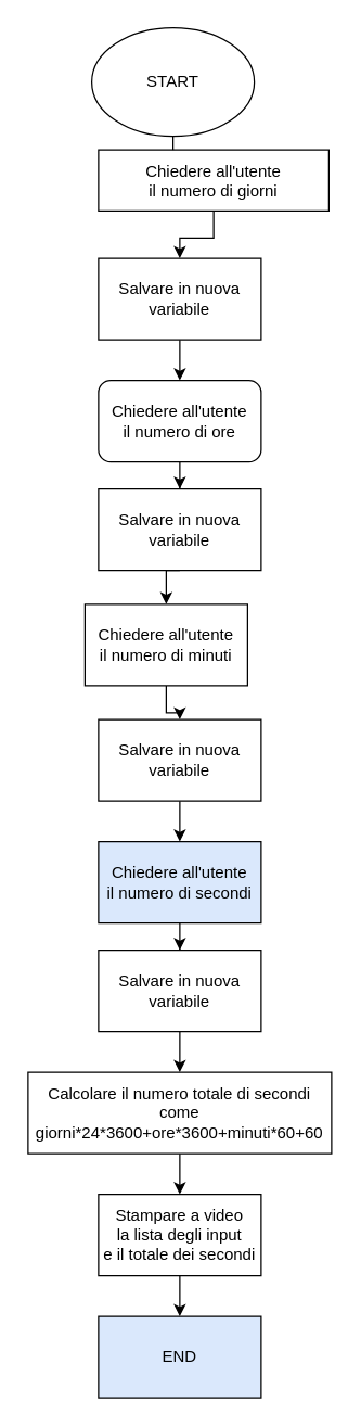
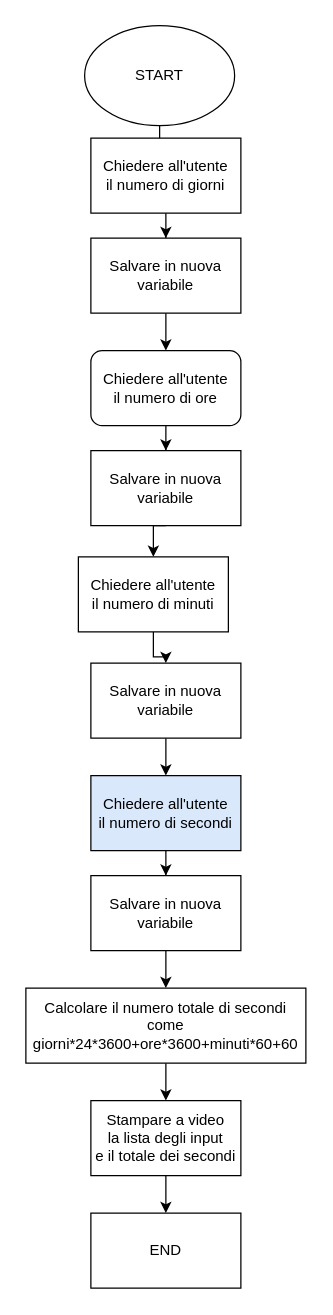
  <mxCell id="0" />
  <mxCell id="1" parent="0" />
  <mxCell id="2" value="" style="edgeStyle=orthogonalEdgeStyle;rounded=0;orthogonalLoop=1;jettySize=auto;html=1;" edge="1" parent="1" source="3" target="5"><mxGeometry relative="1" as="geometry" /></mxCell>
  <mxCell id="3" value="START" style="ellipse;whiteSpace=wrap;html=1;" vertex="1" parent="1"><mxGeometry x="67" y="20" width="120" height="80" as="geometry" /></mxCell>
  <mxCell id="4" value="" style="edgeStyle=orthogonalEdgeStyle;rounded=0;orthogonalLoop=1;jettySize=auto;html=1;" edge="1" parent="1" source="5" target="7"><mxGeometry relative="1" as="geometry" /></mxCell>
- <mxCell id="5" value="Chiedere all'utente&lt;div&gt;il numero di giorni&lt;/div&gt;" style="whiteSpace=wrap;html=1;" vertex="1" parent="1"><mxGeometry x="72" y="110" width="170" height="45" as="geometry" /></mxCell>
+ <mxCell id="5" value="Chiedere all'utente&lt;div&gt;il numero di giorni&lt;/div&gt;" style="whiteSpace=wrap;html=1;" vertex="1" parent="1"><mxGeometry x="72" y="110" width="120" height="60" as="geometry" /></mxCell>
  <mxCell id="6" style="edgeStyle=orthogonalEdgeStyle;rounded=0;orthogonalLoop=1;jettySize=auto;html=1;exitX=0.5;exitY=1;exitDx=0;exitDy=0;entryX=0.5;entryY=0;entryDx=0;entryDy=0;" edge="1" parent="1" source="7" target="9"><mxGeometry relative="1" as="geometry" /></mxCell>
  <mxCell id="7" value="Salvare in nuova variabile" style="whiteSpace=wrap;html=1;" vertex="1" parent="1"><mxGeometry x="72" y="190" width="120" height="60" as="geometry" /></mxCell>
  <mxCell id="8" value="" style="edgeStyle=orthogonalEdgeStyle;rounded=0;orthogonalLoop=1;jettySize=auto;html=1;" edge="1" parent="1" source="9" target="11"><mxGeometry relative="1" as="geometry" /></mxCell>
  <mxCell id="9" value="Chiedere all'utente&lt;div&gt;il numero di ore&lt;/div&gt;" style="whiteSpace=wrap;html=1;rounded=1;" vertex="1" parent="1"><mxGeometry x="72" y="280" width="120" height="60" as="geometry" /></mxCell>
  <mxCell id="10" style="edgeStyle=orthogonalEdgeStyle;rounded=0;orthogonalLoop=1;jettySize=auto;html=1;exitX=0.5;exitY=1;exitDx=0;exitDy=0;entryX=0.5;entryY=0;entryDx=0;entryDy=0;" edge="1" parent="1" source="11" target="13"><mxGeometry relative="1" as="geometry" /></mxCell>
  <mxCell id="11" value="Salvare in nuova variabile" style="whiteSpace=wrap;html=1;" vertex="1" parent="1"><mxGeometry x="72" y="360" width="120" height="60" as="geometry" /></mxCell>
  <mxCell id="12" value="" style="edgeStyle=orthogonalEdgeStyle;rounded=0;orthogonalLoop=1;jettySize=auto;html=1;" edge="1" parent="1" source="13" target="15"><mxGeometry relative="1" as="geometry" /></mxCell>
  <mxCell id="13" value="Chiedere all'utente&lt;div&gt;il numero di minuti&lt;/div&gt;" style="whiteSpace=wrap;html=1;" vertex="1" parent="1"><mxGeometry x="62" y="445" width="120" height="60" as="geometry" /></mxCell>
  <mxCell id="14" style="edgeStyle=orthogonalEdgeStyle;rounded=0;orthogonalLoop=1;jettySize=auto;html=1;exitX=0.5;exitY=1;exitDx=0;exitDy=0;entryX=0.5;entryY=0;entryDx=0;entryDy=0;" edge="1" parent="1" source="15" target="17"><mxGeometry relative="1" as="geometry" /></mxCell>
  <mxCell id="15" value="Salvare in nuova variabile" style="whiteSpace=wrap;html=1;" vertex="1" parent="1"><mxGeometry x="72" y="530" width="120" height="60" as="geometry" /></mxCell>
  <mxCell id="16" value="" style="edgeStyle=orthogonalEdgeStyle;rounded=0;orthogonalLoop=1;jettySize=auto;html=1;" edge="1" parent="1" source="17" target="19"><mxGeometry relative="1" as="geometry" /></mxCell>
  <mxCell id="17" value="Chiedere all'utente&lt;div&gt;il numero di secondi&lt;/div&gt;" style="whiteSpace=wrap;html=1;fillColor=#dae8fc;" vertex="1" parent="1"><mxGeometry x="72" y="620" width="120" height="60" as="geometry" /></mxCell>
  <mxCell id="18" value="" style="edgeStyle=orthogonalEdgeStyle;rounded=0;orthogonalLoop=1;jettySize=auto;html=1;" edge="1" parent="1" source="19" target="21"><mxGeometry relative="1" as="geometry" /></mxCell>
  <mxCell id="19" value="Salvare in nuova variabile" style="whiteSpace=wrap;html=1;" vertex="1" parent="1"><mxGeometry x="72" y="700" width="120" height="60" as="geometry" /></mxCell>
  <mxCell id="20" value="" style="edgeStyle=orthogonalEdgeStyle;rounded=0;orthogonalLoop=1;jettySize=auto;html=1;" edge="1" parent="1" source="21" target="23"><mxGeometry relative="1" as="geometry" /></mxCell>
  <mxCell id="21" value="Calcolare il numero totale di secondi come&lt;div&gt;giorni*24*3600+ore*3600+minuti*60+60&lt;/div&gt;" style="whiteSpace=wrap;html=1;" vertex="1" parent="1"><mxGeometry x="20" y="790" width="224" height="60" as="geometry" /></mxCell>
  <mxCell id="22" value="" style="edgeStyle=orthogonalEdgeStyle;rounded=0;orthogonalLoop=1;jettySize=auto;html=1;" edge="1" parent="1" source="23" target="24"><mxGeometry relative="1" as="geometry" /></mxCell>
  <mxCell id="23" value="Stampare a video&lt;div&gt;la lista degli input&lt;/div&gt;&lt;div&gt;e il totale dei secondi&lt;/div&gt;" style="whiteSpace=wrap;html=1;" vertex="1" parent="1"><mxGeometry x="72" y="880" width="120" height="60" as="geometry" /></mxCell>
- <mxCell id="24" value="END" style="whiteSpace=wrap;html=1;fillColor=#dae8fc;" vertex="1" parent="1"><mxGeometry x="72" y="970" width="120" height="60" as="geometry" /></mxCell>
+ <mxCell id="24" value="END" style="whiteSpace=wrap;html=1;" vertex="1" parent="1"><mxGeometry x="72" y="970" width="120" height="60" as="geometry" /></mxCell>
